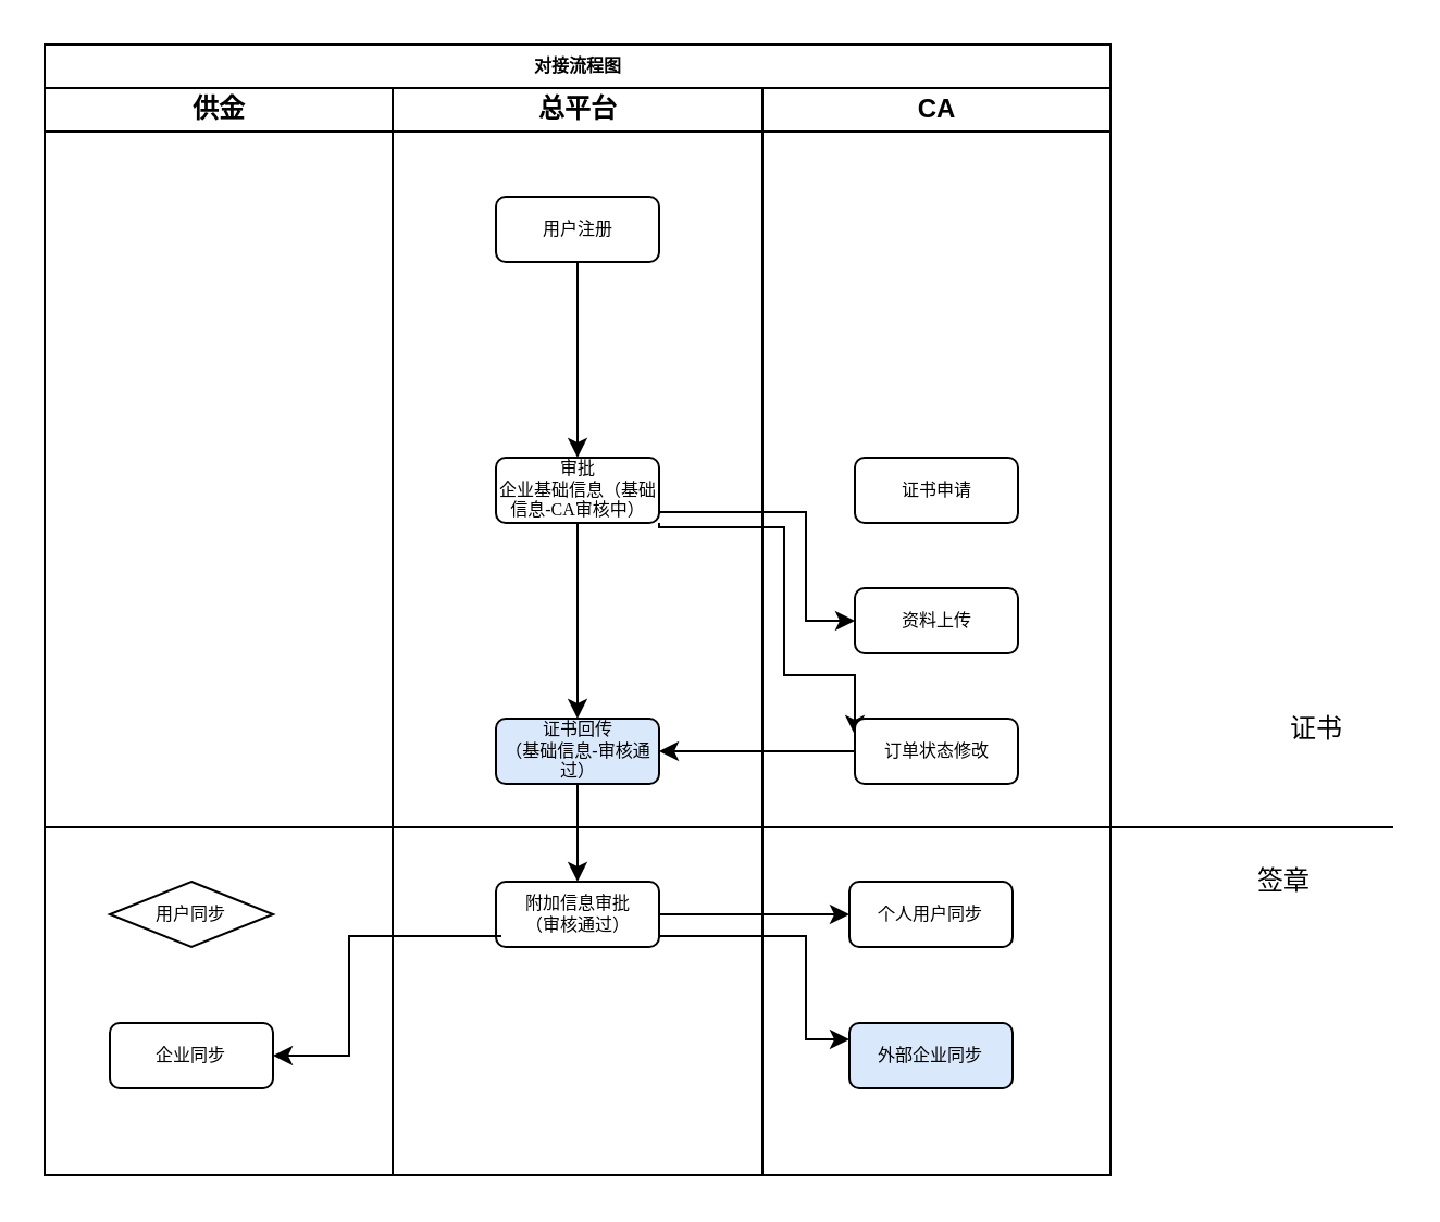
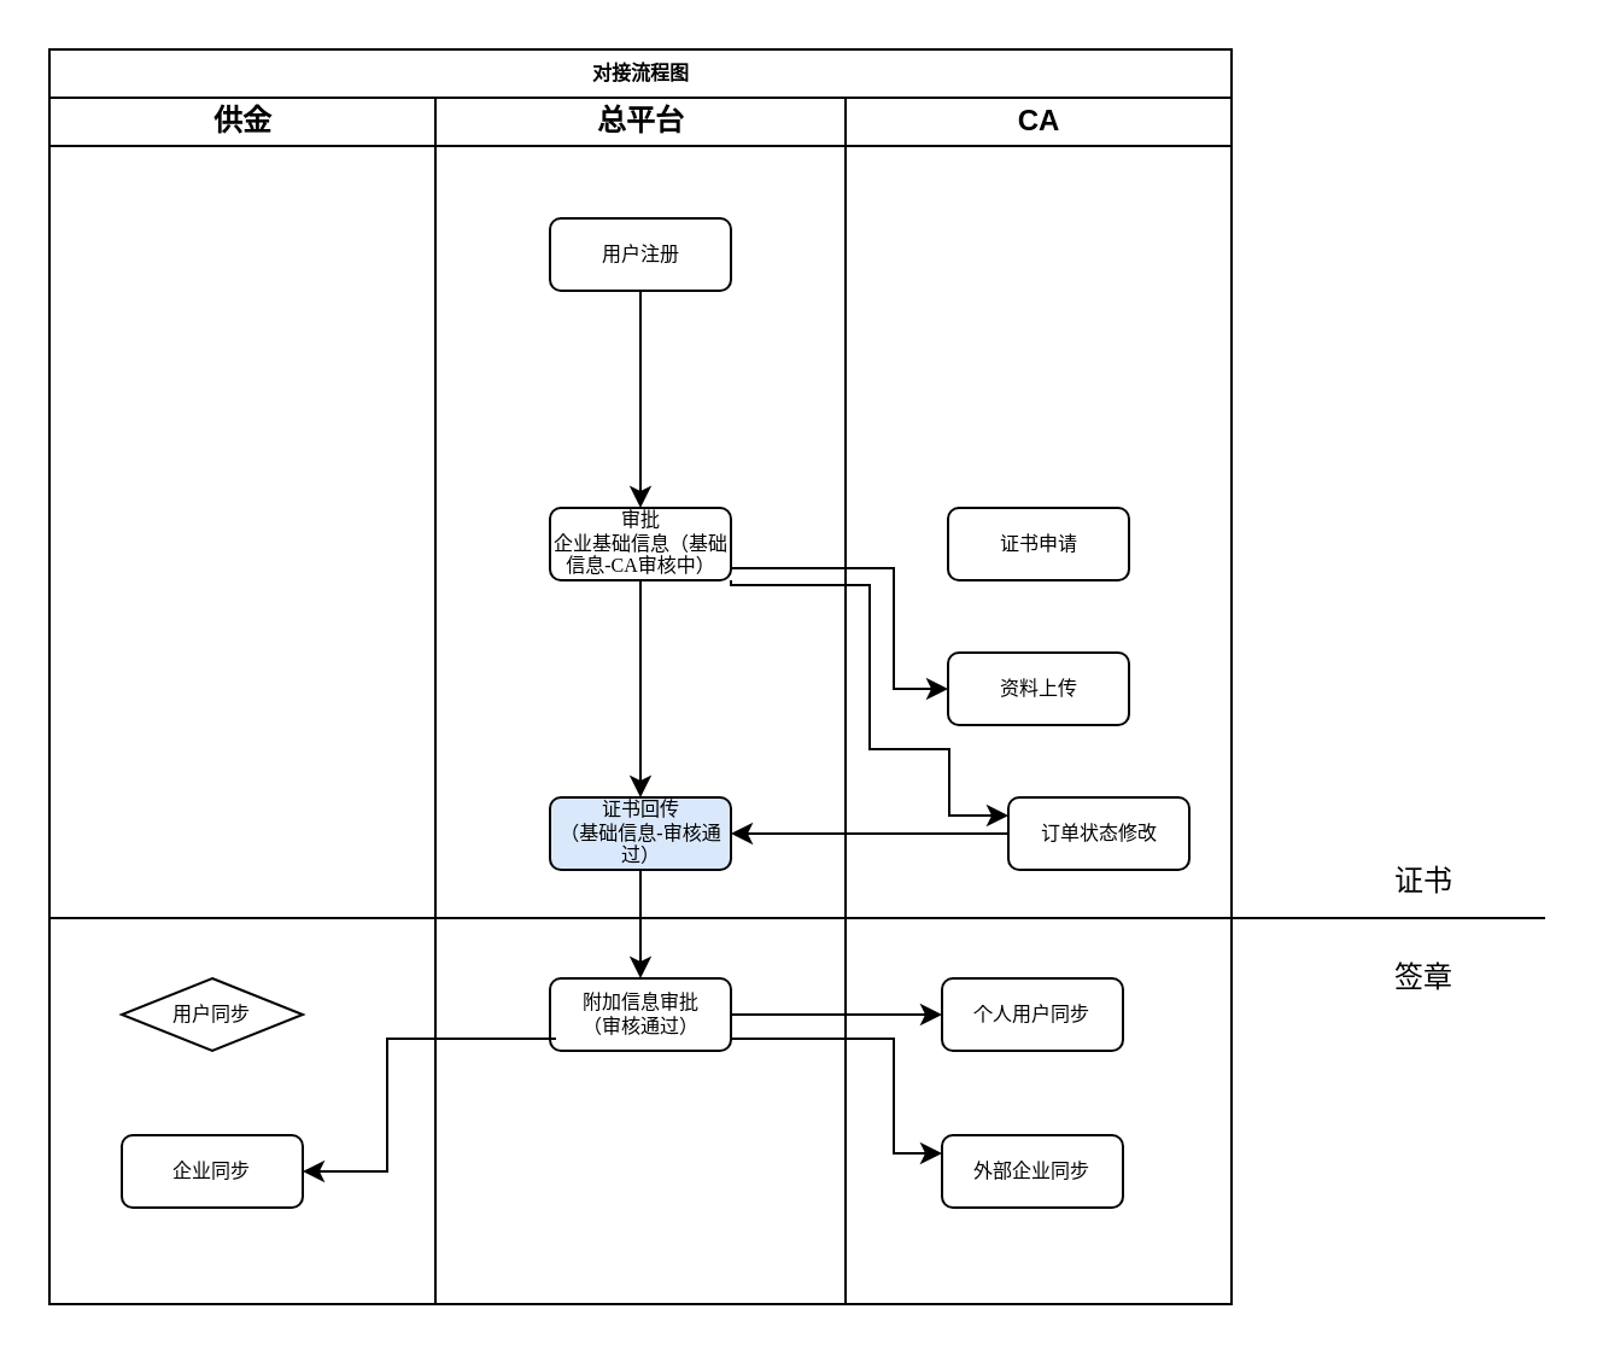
  <mxCell id="0" />
  <mxCell id="1" parent="0" />
  <mxCell id="2" value="对接流程图" style="swimlane;html=1;childLayout=stackLayout;startSize=20;rounded=0;shadow=0;labelBackgroundColor=none;strokeWidth=1;fontFamily=Verdana;fontSize=8;align=center;" parent="1" vertex="1"><mxGeometry x="20" y="20" width="490" height="520" as="geometry" /></mxCell>
  <mxCell id="3" value="供金" style="swimlane;html=1;startSize=20;" parent="2" vertex="1"><mxGeometry y="20" width="160" height="500" as="geometry" /></mxCell>
  <mxCell id="4" value="用户同步" style="rhombus;whiteSpace=wrap;html=1;shadow=0;labelBackgroundColor=none;strokeWidth=1;fontFamily=Verdana;fontSize=8;align=center;" vertex="1" parent="3"><mxGeometry x="30" y="365" width="75" height="30" as="geometry" /></mxCell>
  <mxCell id="5" value="企业同步" style="rounded=1;whiteSpace=wrap;html=1;shadow=0;labelBackgroundColor=none;strokeWidth=1;fontFamily=Verdana;fontSize=8;align=center;" vertex="1" parent="3"><mxGeometry x="30" y="430" width="75" height="30" as="geometry" /></mxCell>
  <mxCell id="6" value="总平台" style="swimlane;html=1;startSize=20;" parent="2" vertex="1"><mxGeometry x="160" y="20" width="170" height="500" as="geometry" /></mxCell>
  <mxCell id="7" value="" style="edgeStyle=orthogonalEdgeStyle;rounded=0;orthogonalLoop=1;jettySize=auto;html=1;" edge="1" parent="6" source="8" target="9"><mxGeometry relative="1" as="geometry" /></mxCell>
  <mxCell id="8" value="用户注册" style="rounded=1;whiteSpace=wrap;html=1;shadow=0;labelBackgroundColor=none;strokeWidth=1;fontFamily=Verdana;fontSize=8;align=center;" parent="6" vertex="1"><mxGeometry x="47.5" y="50" width="75" height="30" as="geometry" /></mxCell>
  <mxCell id="9" value="审批&lt;br&gt;企业基础信息（基础信息-CA审核中）" style="rounded=1;whiteSpace=wrap;html=1;shadow=0;labelBackgroundColor=none;strokeWidth=1;fontFamily=Verdana;fontSize=8;align=center;" vertex="1" parent="6"><mxGeometry x="47.5" y="170" width="75" height="30" as="geometry" /></mxCell>
  <mxCell id="10" value="" style="edgeStyle=orthogonalEdgeStyle;rounded=0;orthogonalLoop=1;jettySize=auto;html=1;" edge="1" parent="6" source="11" target="12"><mxGeometry relative="1" as="geometry" /></mxCell>
  <mxCell id="11" value="证书回传&lt;br&gt;（基础信息-审核通过）" style="rounded=1;whiteSpace=wrap;html=1;shadow=0;labelBackgroundColor=none;strokeWidth=1;fontFamily=Verdana;fontSize=8;align=center;fillColor=#dae8fc;" vertex="1" parent="6"><mxGeometry x="47.5" y="290" width="75" height="30" as="geometry" /></mxCell>
  <mxCell id="12" value="附加信息审批&lt;br&gt;（审核通过）" style="rounded=1;whiteSpace=wrap;html=1;shadow=0;labelBackgroundColor=none;strokeWidth=1;fontFamily=Verdana;fontSize=8;align=center;" vertex="1" parent="6"><mxGeometry x="47.5" y="365" width="75" height="30" as="geometry" /></mxCell>
  <mxCell id="13" value="" style="edgeStyle=orthogonalEdgeStyle;rounded=0;orthogonalLoop=1;jettySize=auto;html=1;entryX=0;entryY=0.25;entryDx=0;entryDy=0;exitX=1;exitY=0.75;exitDx=0;exitDy=0;" edge="1" parent="6" target="17"><mxGeometry relative="1" as="geometry"><mxPoint x="122.5" y="200" as="sourcePoint" /><mxPoint x="212.5" y="252" as="targetPoint" /><Array as="points"><mxPoint x="123" y="202" /><mxPoint x="180" y="202" /><mxPoint x="180" y="270" /><mxPoint x="213" y="270" /></Array></mxGeometry></mxCell>
  <mxCell id="14" value="CA" style="swimlane;html=1;startSize=20;" parent="2" vertex="1"><mxGeometry x="330" y="20" width="160" height="500" as="geometry" /></mxCell>
  <mxCell id="15" value="证书申请" style="rounded=1;whiteSpace=wrap;html=1;shadow=0;labelBackgroundColor=none;strokeWidth=1;fontFamily=Verdana;fontSize=8;align=center;" vertex="1" parent="14"><mxGeometry x="42.5" y="170" width="75" height="30" as="geometry" /></mxCell>
  <mxCell id="16" value="资料上传" style="rounded=1;whiteSpace=wrap;html=1;shadow=0;labelBackgroundColor=none;strokeWidth=1;fontFamily=Verdana;fontSize=8;align=center;" vertex="1" parent="14"><mxGeometry x="42.5" y="230" width="75" height="30" as="geometry" /></mxCell>
- <mxCell id="17" value="订单状态修改" style="rounded=1;whiteSpace=wrap;html=1;shadow=0;labelBackgroundColor=none;strokeWidth=1;fontFamily=Verdana;fontSize=8;align=center;" vertex="1" parent="14"><mxGeometry x="42.5" y="290" width="75" height="30" as="geometry" /></mxCell>
+ <mxCell id="17" value="订单状态修改" style="rounded=1;whiteSpace=wrap;html=1;shadow=0;labelBackgroundColor=none;strokeWidth=1;fontFamily=Verdana;fontSize=8;align=center;" vertex="1" parent="14"><mxGeometry x="67.5" y="290" width="75" height="30" as="geometry" /></mxCell>
  <mxCell id="18" value="个人用户同步" style="rounded=1;whiteSpace=wrap;html=1;shadow=0;labelBackgroundColor=none;strokeWidth=1;fontFamily=Verdana;fontSize=8;align=center;" vertex="1" parent="14"><mxGeometry x="40" y="365" width="75" height="30" as="geometry" /></mxCell>
- <mxCell id="19" value="外部企业同步" style="rounded=1;whiteSpace=wrap;html=1;shadow=0;labelBackgroundColor=none;strokeWidth=1;fontFamily=Verdana;fontSize=8;align=center;fillColor=#dae8fc;" vertex="1" parent="14"><mxGeometry x="40" y="430" width="75" height="30" as="geometry" /></mxCell>
+ <mxCell id="19" value="外部企业同步" style="rounded=1;whiteSpace=wrap;html=1;shadow=0;labelBackgroundColor=none;strokeWidth=1;fontFamily=Verdana;fontSize=8;align=center;" vertex="1" parent="14"><mxGeometry x="40" y="430" width="75" height="30" as="geometry" /></mxCell>
  <mxCell id="20" value="" style="edgeStyle=orthogonalEdgeStyle;rounded=0;orthogonalLoop=1;jettySize=auto;html=1;" edge="1" parent="2" source="9" target="11"><mxGeometry relative="1" as="geometry" /></mxCell>
  <mxCell id="21" value="" style="edgeStyle=orthogonalEdgeStyle;rounded=0;orthogonalLoop=1;jettySize=auto;html=1;" edge="1" parent="2" source="17" target="11"><mxGeometry relative="1" as="geometry" /></mxCell>
  <mxCell id="22" value="" style="edgeStyle=orthogonalEdgeStyle;rounded=0;orthogonalLoop=1;jettySize=auto;html=1;" edge="1" parent="2" source="12" target="18"><mxGeometry relative="1" as="geometry" /></mxCell>
  <mxCell id="23" value="" style="edgeStyle=orthogonalEdgeStyle;rounded=0;orthogonalLoop=1;jettySize=auto;html=1;entryX=0;entryY=0.5;entryDx=0;entryDy=0;exitX=1;exitY=0.75;exitDx=0;exitDy=0;" edge="1" parent="2" source="9" target="16"><mxGeometry relative="1" as="geometry"><mxPoint x="293" y="215" as="sourcePoint" /><mxPoint x="383" y="215" as="targetPoint" /><Array as="points"><mxPoint x="283" y="215" /><mxPoint x="350" y="215" /><mxPoint x="350" y="265" /></Array></mxGeometry></mxCell>
  <mxCell id="24" value="" style="edgeStyle=orthogonalEdgeStyle;rounded=0;orthogonalLoop=1;jettySize=auto;html=1;entryX=0;entryY=0.25;entryDx=0;entryDy=0;exitX=1;exitY=0.75;exitDx=0;exitDy=0;" edge="1" parent="2" source="12" target="19"><mxGeometry relative="1" as="geometry"><mxPoint x="293" y="410" as="sourcePoint" /><mxPoint x="380" y="410" as="targetPoint" /><Array as="points"><mxPoint x="283" y="410" /><mxPoint x="350" y="410" /><mxPoint x="350" y="458" /></Array></mxGeometry></mxCell>
  <mxCell id="25" value="" style="edgeStyle=orthogonalEdgeStyle;rounded=0;orthogonalLoop=1;jettySize=auto;html=1;entryX=1;entryY=0.5;entryDx=0;entryDy=0;" edge="1" parent="1" target="5"><mxGeometry relative="1" as="geometry"><mxPoint x="230" y="430" as="sourcePoint" /><mxPoint x="135" y="430" as="targetPoint" /><Array as="points"><mxPoint x="160" y="430" /><mxPoint x="160" y="485" /></Array></mxGeometry></mxCell>
  <mxCell id="26" value="" style="endArrow=none;html=1;rounded=0;" edge="1" parent="1"><mxGeometry width="50" height="50" relative="1" as="geometry"><mxPoint x="20" y="380" as="sourcePoint" /><mxPoint x="640" y="380" as="targetPoint" /></mxGeometry></mxCell>
- <mxCell id="27" value="证书" style="text;html=1;strokeColor=none;fillColor=none;align=center;verticalAlign=middle;whiteSpace=wrap;rounded=0;" vertex="1" parent="1"><mxGeometry x="575" y="320" width="60" height="30" as="geometry" /></mxCell>
+ <mxCell id="27" value="证书" style="text;html=1;strokeColor=none;fillColor=none;align=center;verticalAlign=middle;whiteSpace=wrap;rounded=0;" vertex="1" parent="1"><mxGeometry x="560" y="350" width="60" height="30" as="geometry" /></mxCell>
  <mxCell id="28" value="签章" style="text;html=1;strokeColor=none;fillColor=none;align=center;verticalAlign=middle;whiteSpace=wrap;rounded=0;" vertex="1" parent="1"><mxGeometry x="560" y="390" width="60" height="30" as="geometry" /></mxCell>
